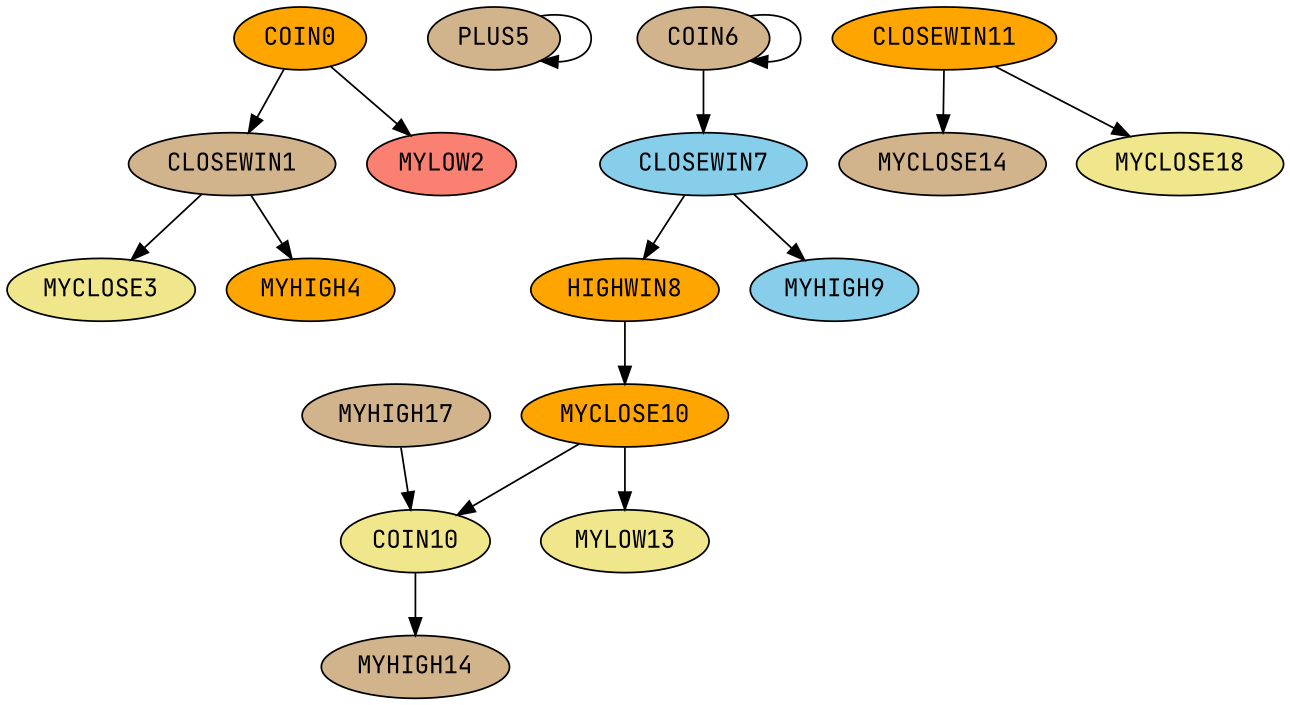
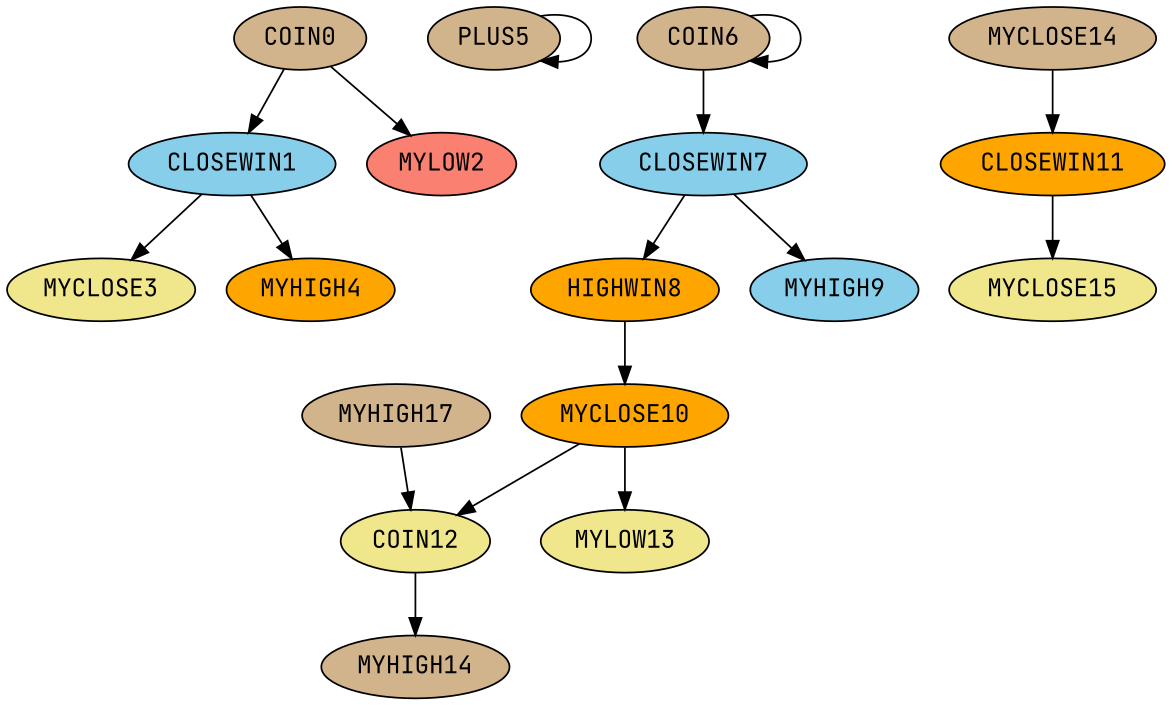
  digraph {
    fontname="JetBrains Mono"
    node [fillcolor=tan fontname="JetBrains Mono" style=filled]
    edge [fontname="JetBrains Mono"]
-   COIN0 [fillcolor=orange]
-   CLOSEWIN1
+   COIN0
+   CLOSEWIN1 [fillcolor=skyblue]
    MYLOW2 [fillcolor=salmon]
    MYCLOSE3 [fillcolor=khaki]
    MYHIGH4 [fillcolor=orange]
    PLUS5
    COIN6
    CLOSEWIN7 [fillcolor=skyblue]
    HIGHWIN8 [fillcolor=orange]
    MYHIGH9 [fillcolor=skyblue]
    n11 [fillcolor=orange label=MYCLOSE10]
-   COIN12 [fillcolor=khaki label=COIN10]
+   COIN12 [fillcolor=khaki]
    MYLOW13 [fillcolor=khaki]
    CLOSEWIN11 [fillcolor=orange]
    MYCLOSE14
-   MYCLOSE15 [fillcolor=khaki label=MYCLOSE18]
+   MYCLOSE15 [fillcolor=khaki]
    n17 [label=MYHIGH14]
    MYHIGH17
    COIN0 -> CLOSEWIN1
    COIN0 -> MYLOW2
    CLOSEWIN1 -> MYCLOSE3
    CLOSEWIN1 -> MYHIGH4
    PLUS5 -> PLUS5
    COIN6 -> COIN6
    COIN6 -> CLOSEWIN7
    CLOSEWIN7 -> HIGHWIN8
    CLOSEWIN7 -> MYHIGH9
    HIGHWIN8 -> n11
    n11 -> COIN12
    n11 -> MYLOW13
    COIN12 -> n17
-   CLOSEWIN11 -> MYCLOSE14
+   MYCLOSE14 -> CLOSEWIN11
    CLOSEWIN11 -> MYCLOSE15
    MYHIGH17 -> COIN12
  }
